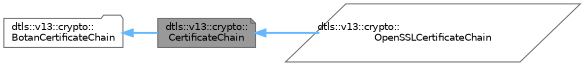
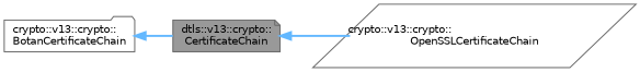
  digraph {
    rankdir=LR
    node [color=gray40 fillcolor=white fontname=Helvetica fontsize=10 style=filled]
    edge [color=steelblue1 dir=back fontname=Helvetica fontsize=10 labelfontname=Helvetica labelfontsize=10 style=bold]
    n1 [fillcolor=grey60 fontcolor=black height=0.2 label="dtls::v13::crypto::\lCertificateChain" shape=note width=0.4]
-   n2 [height=0.2 label="dtls::v13::crypto::\lOpenSSLCertificateChain" shape=parallelogram width=0.4]
-   n3 [height=0.2 label="dtls::v13::crypto::\lBotanCertificateChain" shape=folder width=0.4]
+   n2 [height=0.2 label="crypto::v13::crypto::\lOpenSSLCertificateChain" shape=parallelogram width=0.4]
+   n3 [height=0.2 label="crypto::v13::crypto::\lBotanCertificateChain" shape=folder width=0.4]
    n1 -> n2
    n3 -> n1
  }
